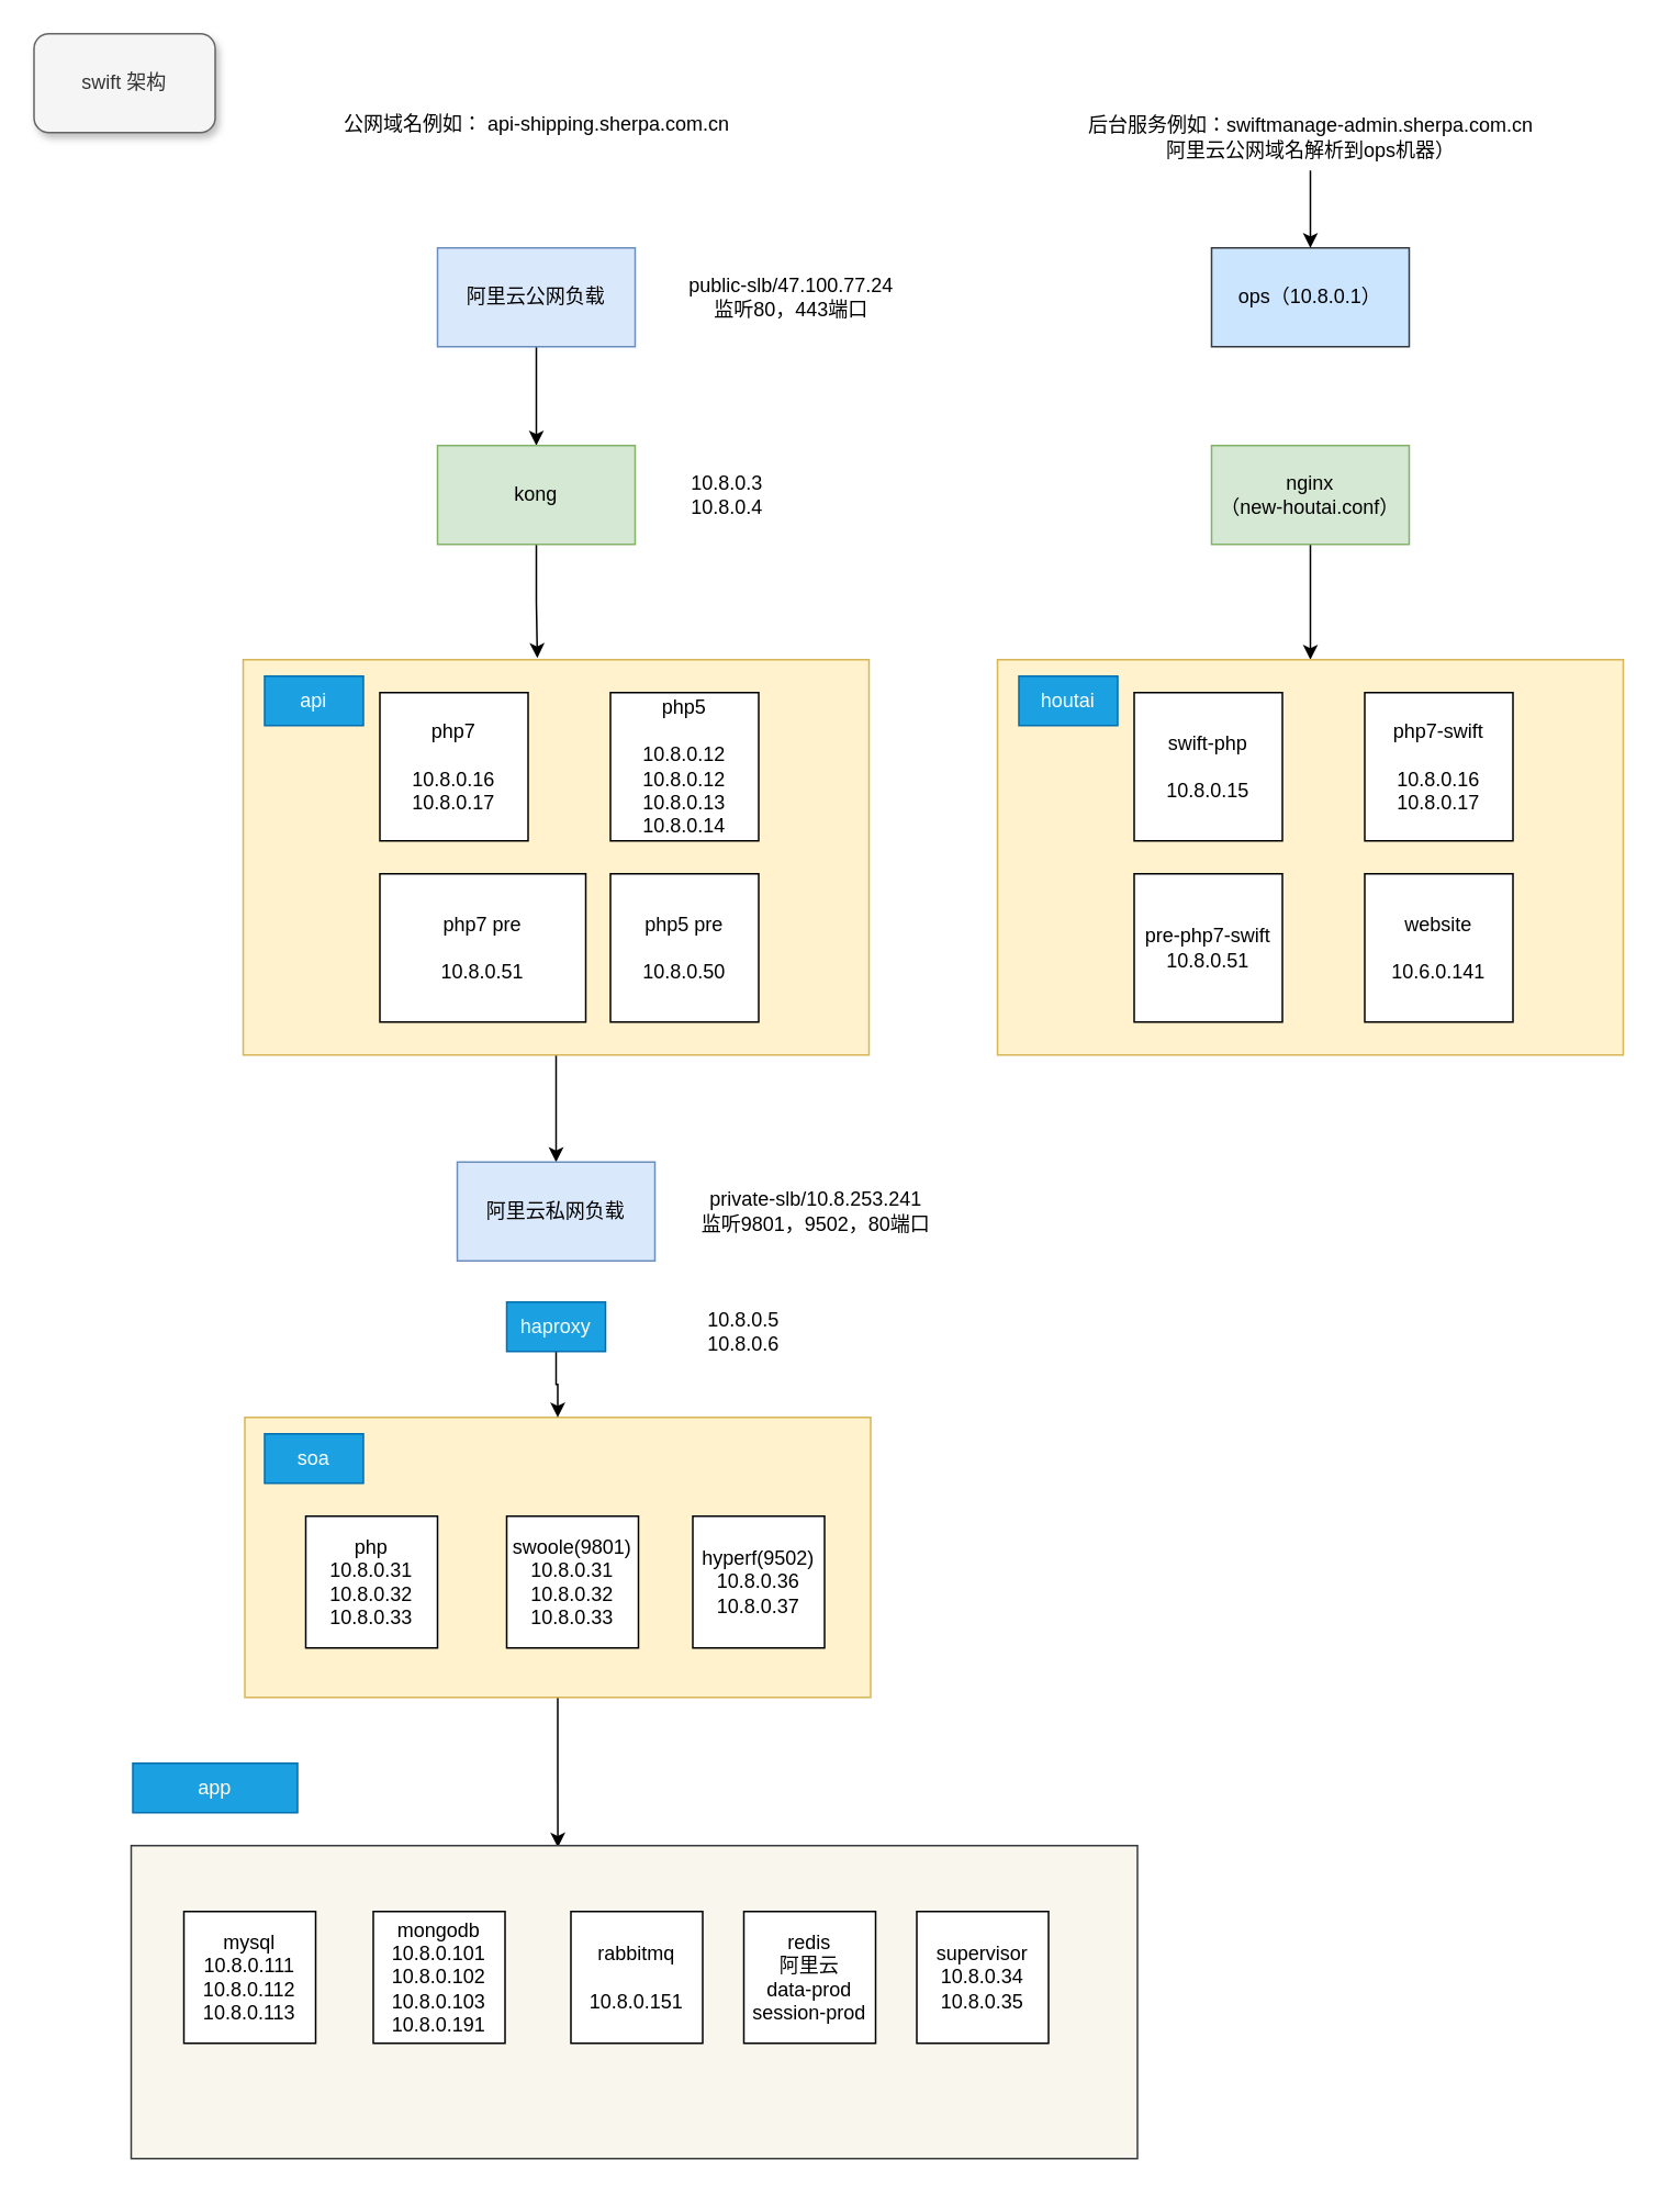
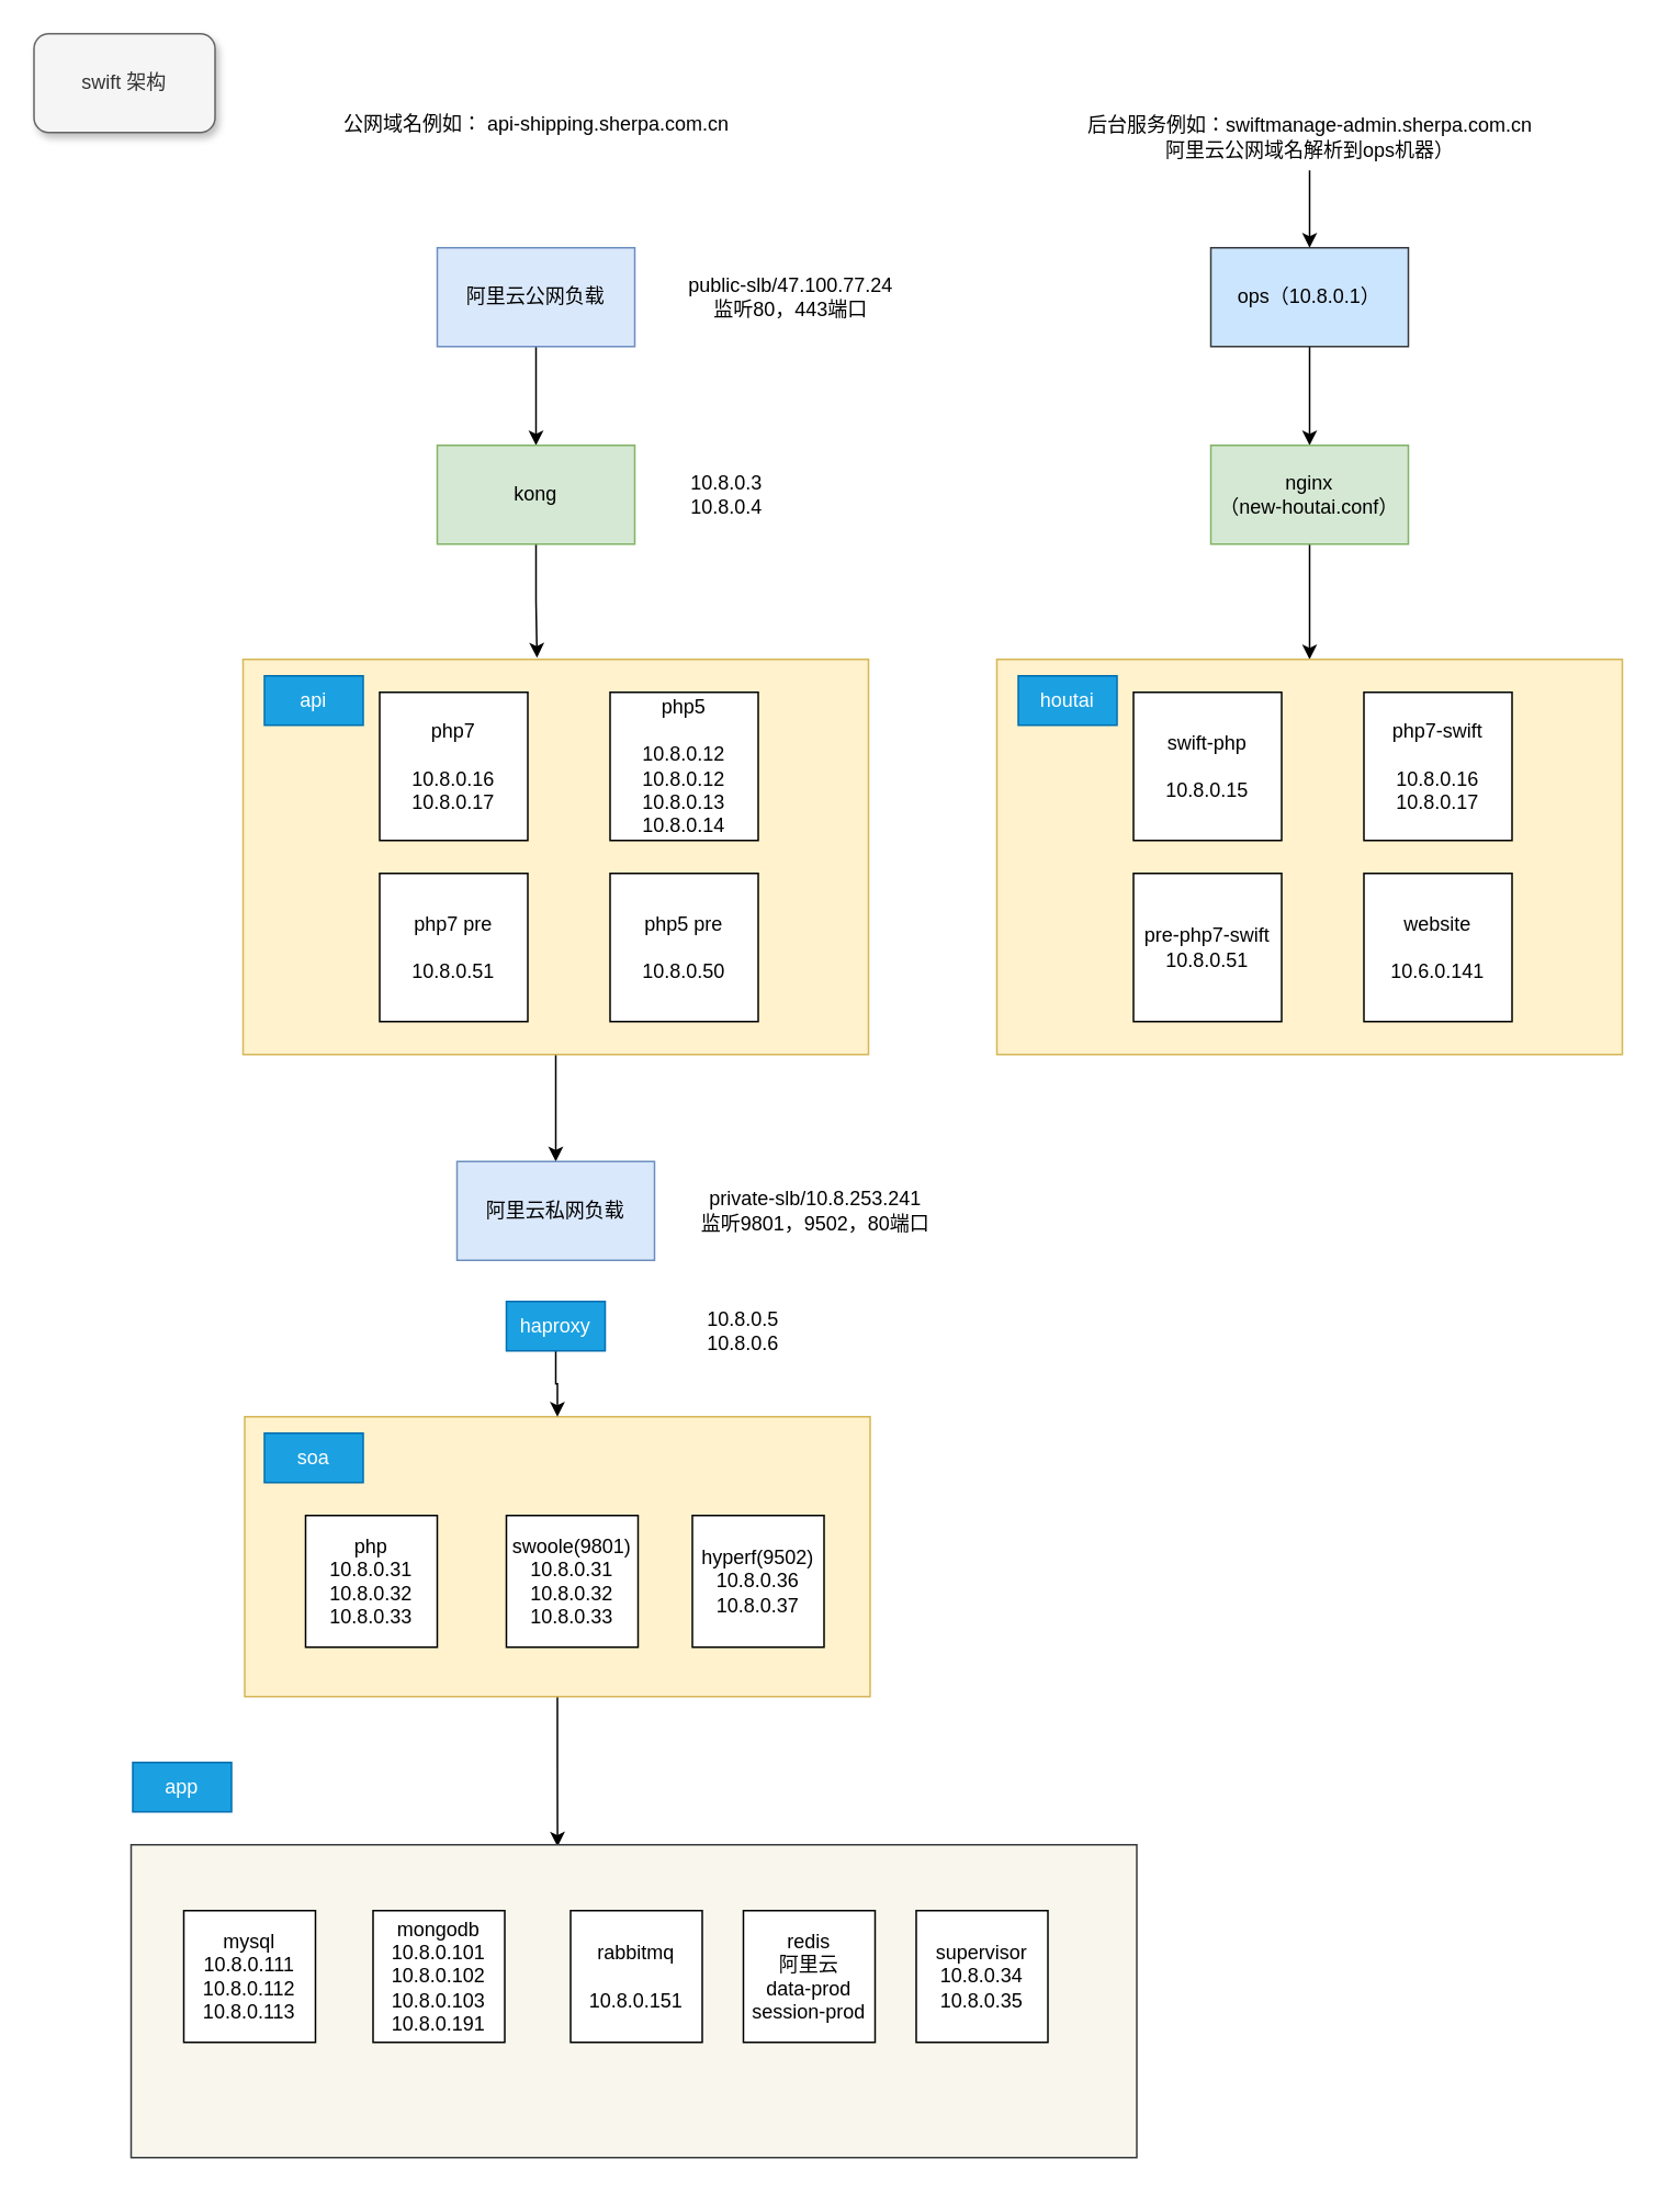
  <mxCell id="0" />
  <mxCell id="1" parent="0" />
  <mxCell id="2" style="edgeStyle=orthogonalEdgeStyle;rounded=0;orthogonalLoop=1;jettySize=auto;html=1;" edge="1" parent="1" source="3" target="8"><mxGeometry relative="1" as="geometry" /></mxCell>
  <mxCell id="3" value="阿里云公网负载" style="rounded=0;whiteSpace=wrap;html=1;fillColor=#dae8fc;strokeColor=#6c8ebf;" vertex="1" parent="1"><mxGeometry x="265" y="150" width="120" height="60" as="geometry" /></mxCell>
  <mxCell id="4" value="swift 架构" style="text;html=1;strokeColor=#666666;fillColor=#f5f5f5;align=center;verticalAlign=middle;whiteSpace=wrap;rounded=1;fontColor=#333333;shadow=1;glass=0;" vertex="1" parent="1"><mxGeometry x="20" y="20" width="110" height="60" as="geometry" /></mxCell>
  <mxCell id="5" value="公网域名例如： api-shipping.sherpa.com.cn" style="text;html=1;align=center;verticalAlign=middle;resizable=0;points=[];autosize=1;strokeColor=none;fillColor=none;" vertex="1" parent="1"><mxGeometry x="195" y="60" width="260" height="30" as="geometry" /></mxCell>
  <mxCell id="6" value="public-slb/47.100.77.24&lt;br&gt;监听80，443端口" style="text;html=1;strokeColor=none;fillColor=none;align=center;verticalAlign=middle;whiteSpace=wrap;rounded=0;" vertex="1" parent="1"><mxGeometry x="385" y="162.5" width="190" height="35" as="geometry" /></mxCell>
  <mxCell id="7" style="edgeStyle=orthogonalEdgeStyle;rounded=0;orthogonalLoop=1;jettySize=auto;html=1;entryX=0.47;entryY=-0.004;entryDx=0;entryDy=0;entryPerimeter=0;" edge="1" parent="1" source="8" target="11"><mxGeometry relative="1" as="geometry" /></mxCell>
  <mxCell id="8" value="kong" style="rounded=0;whiteSpace=wrap;html=1;fillColor=#d5e8d4;strokeColor=#82b366;" vertex="1" parent="1"><mxGeometry x="265" y="270" width="120" height="60" as="geometry" /></mxCell>
  <mxCell id="9" value="10.8.0.3&lt;br&gt;10.8.0.4" style="text;html=1;strokeColor=none;fillColor=none;align=center;verticalAlign=middle;whiteSpace=wrap;rounded=0;" vertex="1" parent="1"><mxGeometry x="346" y="282.5" width="190" height="35" as="geometry" /></mxCell>
  <mxCell id="10" style="edgeStyle=orthogonalEdgeStyle;rounded=0;orthogonalLoop=1;jettySize=auto;html=1;entryX=0.5;entryY=0;entryDx=0;entryDy=0;" edge="1" parent="1" source="11" target="19"><mxGeometry relative="1" as="geometry" /></mxCell>
  <mxCell id="11" value="" style="rounded=0;whiteSpace=wrap;html=1;fillColor=#fff2cc;strokeColor=#d6b656;" vertex="1" parent="1"><mxGeometry x="147" y="400" width="380" height="240" as="geometry" /></mxCell>
  <mxCell id="12" value="php7&lt;br&gt;&lt;br&gt;10.8.0.16&lt;br&gt;10.8.0.17" style="whiteSpace=wrap;html=1;aspect=fixed;" vertex="1" parent="1"><mxGeometry x="230" y="420" width="90" height="90" as="geometry" /></mxCell>
  <mxCell id="13" value="php5&lt;br&gt;&lt;br&gt;10.8.0.12&lt;br&gt;10.8.0.12&lt;br&gt;10.8.0.13&lt;br&gt;10.8.0.14" style="whiteSpace=wrap;html=1;aspect=fixed;" vertex="1" parent="1"><mxGeometry x="370" y="420" width="90" height="90" as="geometry" /></mxCell>
- <mxCell id="14" value="php7 pre&lt;br&gt;&lt;br&gt;10.8.0.51" style="whiteSpace=wrap;html=1;aspect=fixed;" vertex="1" parent="1"><mxGeometry x="230" y="530" width="125" height="90" as="geometry" /></mxCell>
+ <mxCell id="14" value="php7 pre&lt;br&gt;&lt;br&gt;10.8.0.51" style="whiteSpace=wrap;html=1;aspect=fixed;" vertex="1" parent="1"><mxGeometry x="230" y="530" width="90" height="90" as="geometry" /></mxCell>
  <mxCell id="15" value="php5 pre&lt;br&gt;&lt;br&gt;10.8.0.50" style="whiteSpace=wrap;html=1;aspect=fixed;" vertex="1" parent="1"><mxGeometry x="370" y="530" width="90" height="90" as="geometry" /></mxCell>
  <mxCell id="16" value="api" style="text;html=1;strokeColor=#006EAF;fillColor=#1ba1e2;align=center;verticalAlign=middle;whiteSpace=wrap;rounded=0;fontColor=#ffffff;" vertex="1" parent="1"><mxGeometry x="160" y="410" width="60" height="30" as="geometry" /></mxCell>
  <mxCell id="17" style="edgeStyle=orthogonalEdgeStyle;rounded=0;orthogonalLoop=1;jettySize=auto;html=1;entryX=0.424;entryY=0.006;entryDx=0;entryDy=0;entryPerimeter=0;" edge="1" parent="1" source="18" target="27"><mxGeometry relative="1" as="geometry" /></mxCell>
  <mxCell id="18" value="" style="rounded=0;whiteSpace=wrap;html=1;fillColor=#fff2cc;strokeColor=#d6b656;" vertex="1" parent="1"><mxGeometry x="148" y="860" width="380" height="170" as="geometry" /></mxCell>
  <mxCell id="19" value="阿里云私网负载" style="rounded=0;whiteSpace=wrap;html=1;fillColor=#dae8fc;strokeColor=#6c8ebf;" vertex="1" parent="1"><mxGeometry x="277" y="705" width="120" height="60" as="geometry" /></mxCell>
  <mxCell id="20" value="private-slb/10.8.253.241&lt;br&gt;监听9801，9502，80端口" style="text;html=1;strokeColor=none;fillColor=none;align=center;verticalAlign=middle;whiteSpace=wrap;rounded=0;" vertex="1" parent="1"><mxGeometry x="400" y="717.5" width="190" height="35" as="geometry" /></mxCell>
  <mxCell id="21" style="edgeStyle=orthogonalEdgeStyle;rounded=0;orthogonalLoop=1;jettySize=auto;html=1;" edge="1" parent="1" source="22" target="18"><mxGeometry relative="1" as="geometry" /></mxCell>
  <mxCell id="22" value="haproxy" style="text;html=1;strokeColor=#006EAF;fillColor=#1ba1e2;align=center;verticalAlign=middle;whiteSpace=wrap;rounded=0;fontColor=#ffffff;" vertex="1" parent="1"><mxGeometry x="307" y="790" width="60" height="30" as="geometry" /></mxCell>
  <mxCell id="23" value="php&lt;br&gt;10.8.0.31&lt;br&gt;10.8.0.32&lt;br&gt;10.8.0.33" style="whiteSpace=wrap;html=1;aspect=fixed;" vertex="1" parent="1"><mxGeometry x="185" y="920" width="80" height="80" as="geometry" /></mxCell>
  <mxCell id="24" value="swoole(9801)&lt;br&gt;10.8.0.31&lt;br&gt;10.8.0.32&lt;br&gt;10.8.0.33" style="whiteSpace=wrap;html=1;aspect=fixed;" vertex="1" parent="1"><mxGeometry x="307" y="920" width="80" height="80" as="geometry" /></mxCell>
  <mxCell id="25" value="hyperf(9502)&lt;br&gt;10.8.0.36&lt;br&gt;10.8.0.37" style="whiteSpace=wrap;html=1;aspect=fixed;" vertex="1" parent="1"><mxGeometry x="420" y="920" width="80" height="80" as="geometry" /></mxCell>
  <mxCell id="26" value="soa" style="text;html=1;strokeColor=#006EAF;fillColor=#1ba1e2;align=center;verticalAlign=middle;whiteSpace=wrap;rounded=0;fontColor=#ffffff;" vertex="1" parent="1"><mxGeometry x="160" y="870" width="60" height="30" as="geometry" /></mxCell>
  <mxCell id="27" value="" style="rounded=0;whiteSpace=wrap;html=1;fillColor=#f9f7ed;strokeColor=#36393d;" vertex="1" parent="1"><mxGeometry x="79" y="1120" width="611" height="190" as="geometry" /></mxCell>
- <mxCell id="28" value="app" style="text;html=1;strokeColor=#006EAF;fillColor=#1ba1e2;align=center;verticalAlign=middle;whiteSpace=wrap;rounded=0;fontColor=#ffffff;" vertex="1" parent="1"><mxGeometry x="80" y="1070" width="100" height="30" as="geometry" /></mxCell>
+ <mxCell id="28" value="app" style="text;html=1;strokeColor=#006EAF;fillColor=#1ba1e2;align=center;verticalAlign=middle;whiteSpace=wrap;rounded=0;fontColor=#ffffff;" vertex="1" parent="1"><mxGeometry x="80" y="1070" width="60" height="30" as="geometry" /></mxCell>
  <mxCell id="29" value="mysql&lt;br&gt;10.8.0.111&lt;br&gt;10.8.0.112&lt;br&gt;10.8.0.113" style="whiteSpace=wrap;html=1;aspect=fixed;" vertex="1" parent="1"><mxGeometry x="111" y="1160" width="80" height="80" as="geometry" /></mxCell>
  <mxCell id="30" value="mongodb&lt;br&gt;10.8.0.101&lt;br&gt;10.8.0.102&lt;br&gt;10.8.0.103&lt;br&gt;10.8.0.191" style="whiteSpace=wrap;html=1;aspect=fixed;" vertex="1" parent="1"><mxGeometry x="226" y="1160" width="80" height="80" as="geometry" /></mxCell>
  <mxCell id="31" value="rabbitmq&lt;br&gt;&lt;br&gt;10.8.0.151" style="whiteSpace=wrap;html=1;aspect=fixed;" vertex="1" parent="1"><mxGeometry x="346" y="1160" width="80" height="80" as="geometry" /></mxCell>
  <mxCell id="32" value="redis&lt;br&gt;阿里云&lt;br&gt;data-prod&lt;br&gt;session-prod" style="whiteSpace=wrap;html=1;aspect=fixed;" vertex="1" parent="1"><mxGeometry x="451" y="1160" width="80" height="80" as="geometry" /></mxCell>
  <mxCell id="33" value="supervisor&lt;br&gt;10.8.0.34&lt;br&gt;10.8.0.35" style="whiteSpace=wrap;html=1;aspect=fixed;" vertex="1" parent="1"><mxGeometry x="556" y="1160" width="80" height="80" as="geometry" /></mxCell>
  <mxCell id="34" value="10.8.0.5&lt;br&gt;10.8.0.6" style="text;html=1;strokeColor=none;fillColor=none;align=center;verticalAlign=middle;whiteSpace=wrap;rounded=0;" vertex="1" parent="1"><mxGeometry x="356" y="790" width="190" height="35" as="geometry" /></mxCell>
+ <mxCell id="35" style="edgeStyle=orthogonalEdgeStyle;rounded=0;orthogonalLoop=1;jettySize=auto;html=1;" edge="1" parent="1" source="36" target="40"><mxGeometry relative="1" as="geometry" /></mxCell>
  <mxCell id="36" value="ops（10.8.0.1）" style="rounded=0;whiteSpace=wrap;html=1;fillColor=#cce5ff;strokeColor=#36393d;" vertex="1" parent="1"><mxGeometry x="735" y="150" width="120" height="60" as="geometry" /></mxCell>
  <mxCell id="37" style="edgeStyle=orthogonalEdgeStyle;rounded=0;orthogonalLoop=1;jettySize=auto;html=1;" edge="1" parent="1" source="38" target="36"><mxGeometry relative="1" as="geometry" /></mxCell>
  <mxCell id="38" value="后台服务例如：swiftmanage-admin.sherpa.com.cn&lt;br&gt;阿里云公网域名解析到ops机器）" style="text;html=1;align=center;verticalAlign=middle;resizable=0;points=[];autosize=1;strokeColor=none;fillColor=none;" vertex="1" parent="1"><mxGeometry x="650" y="63" width="290" height="40" as="geometry" /></mxCell>
  <mxCell id="39" style="edgeStyle=orthogonalEdgeStyle;rounded=0;orthogonalLoop=1;jettySize=auto;html=1;entryX=0.5;entryY=0;entryDx=0;entryDy=0;" edge="1" parent="1" source="40" target="41"><mxGeometry relative="1" as="geometry" /></mxCell>
  <mxCell id="40" value="nginx&lt;br&gt;（new-houtai.conf）" style="rounded=0;whiteSpace=wrap;html=1;fillColor=#d5e8d4;strokeColor=#82b366;" vertex="1" parent="1"><mxGeometry x="735" y="270" width="120" height="60" as="geometry" /></mxCell>
  <mxCell id="41" value="" style="rounded=0;whiteSpace=wrap;html=1;fillColor=#fff2cc;strokeColor=#d6b656;" vertex="1" parent="1"><mxGeometry x="605" y="400" width="380" height="240" as="geometry" /></mxCell>
  <mxCell id="42" value="swift-php&lt;br&gt;&lt;br&gt;10.8.0.15" style="whiteSpace=wrap;html=1;aspect=fixed;" vertex="1" parent="1"><mxGeometry x="688" y="420" width="90" height="90" as="geometry" /></mxCell>
  <mxCell id="43" value="php7-swift&lt;br&gt;&lt;br&gt;10.8.0.16&lt;br&gt;10.8.0.17" style="whiteSpace=wrap;html=1;aspect=fixed;" vertex="1" parent="1"><mxGeometry x="828" y="420" width="90" height="90" as="geometry" /></mxCell>
  <mxCell id="44" value="pre-php7-swift&lt;br&gt;10.8.0.51" style="whiteSpace=wrap;html=1;aspect=fixed;" vertex="1" parent="1"><mxGeometry x="688" y="530" width="90" height="90" as="geometry" /></mxCell>
  <mxCell id="45" value="website&lt;br&gt;&lt;br&gt;10.6.0.141" style="whiteSpace=wrap;html=1;aspect=fixed;" vertex="1" parent="1"><mxGeometry x="828" y="530" width="90" height="90" as="geometry" /></mxCell>
  <mxCell id="46" value="houtai" style="text;html=1;strokeColor=#006EAF;fillColor=#1ba1e2;align=center;verticalAlign=middle;whiteSpace=wrap;rounded=0;fontColor=#ffffff;" vertex="1" parent="1"><mxGeometry x="618" y="410" width="60" height="30" as="geometry" /></mxCell>
